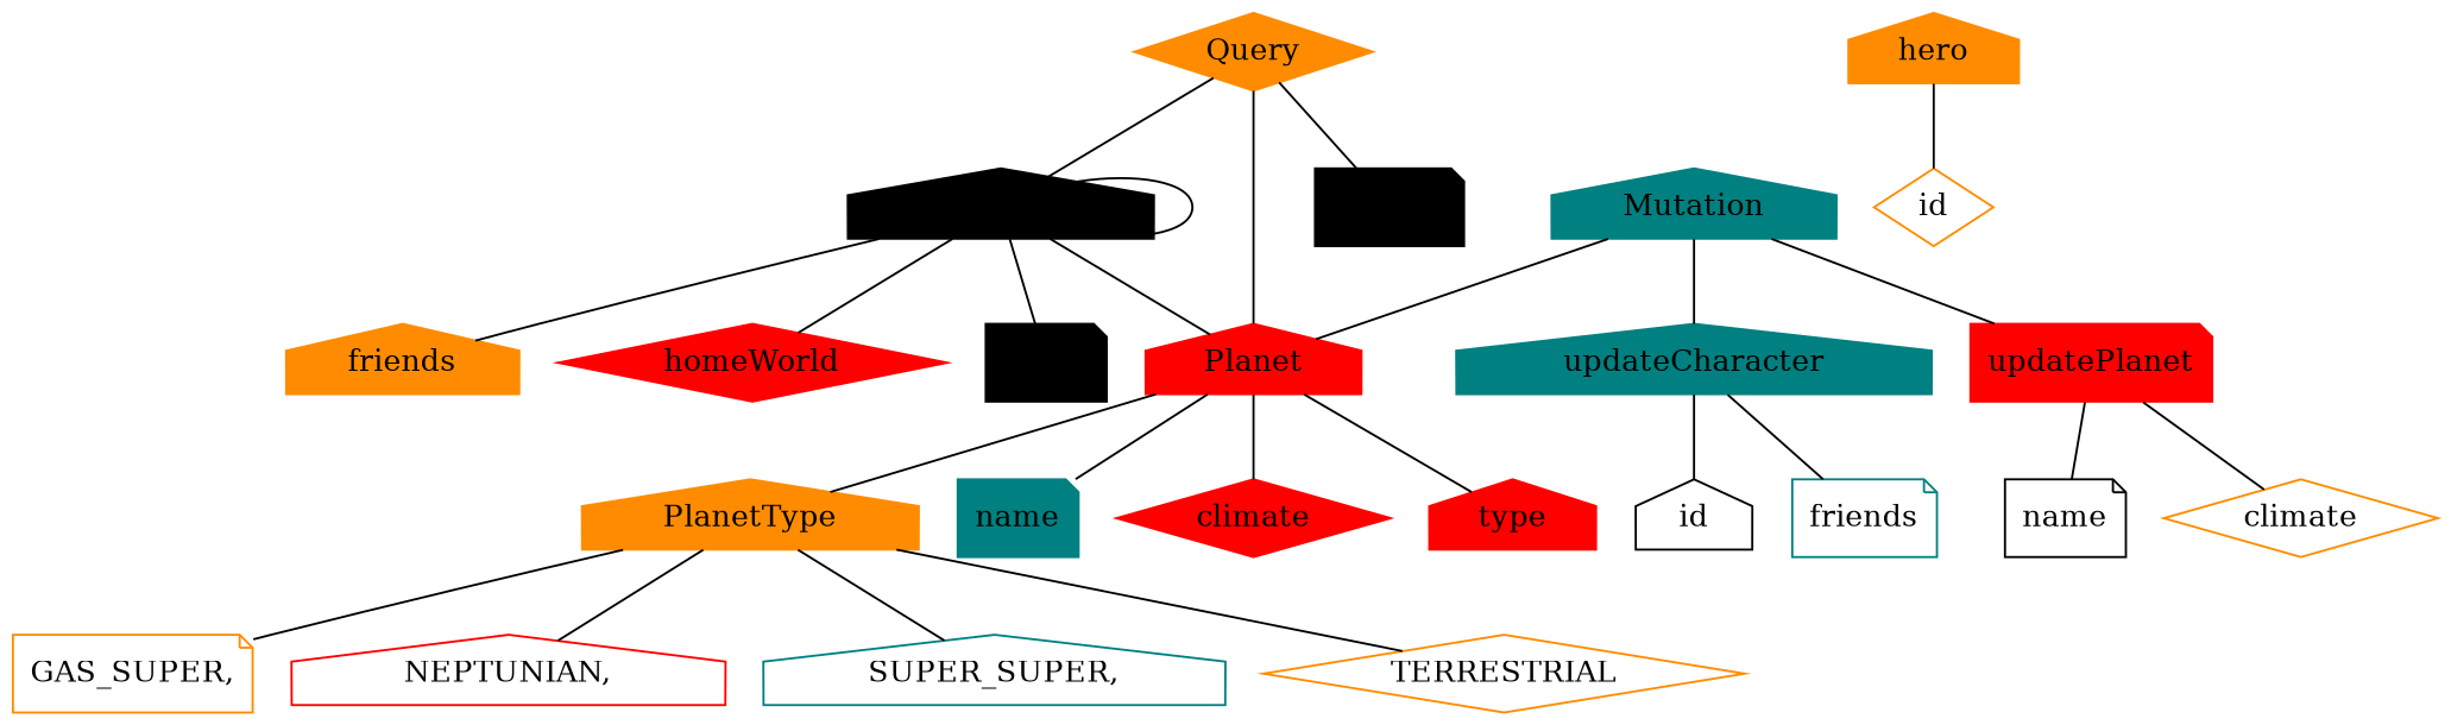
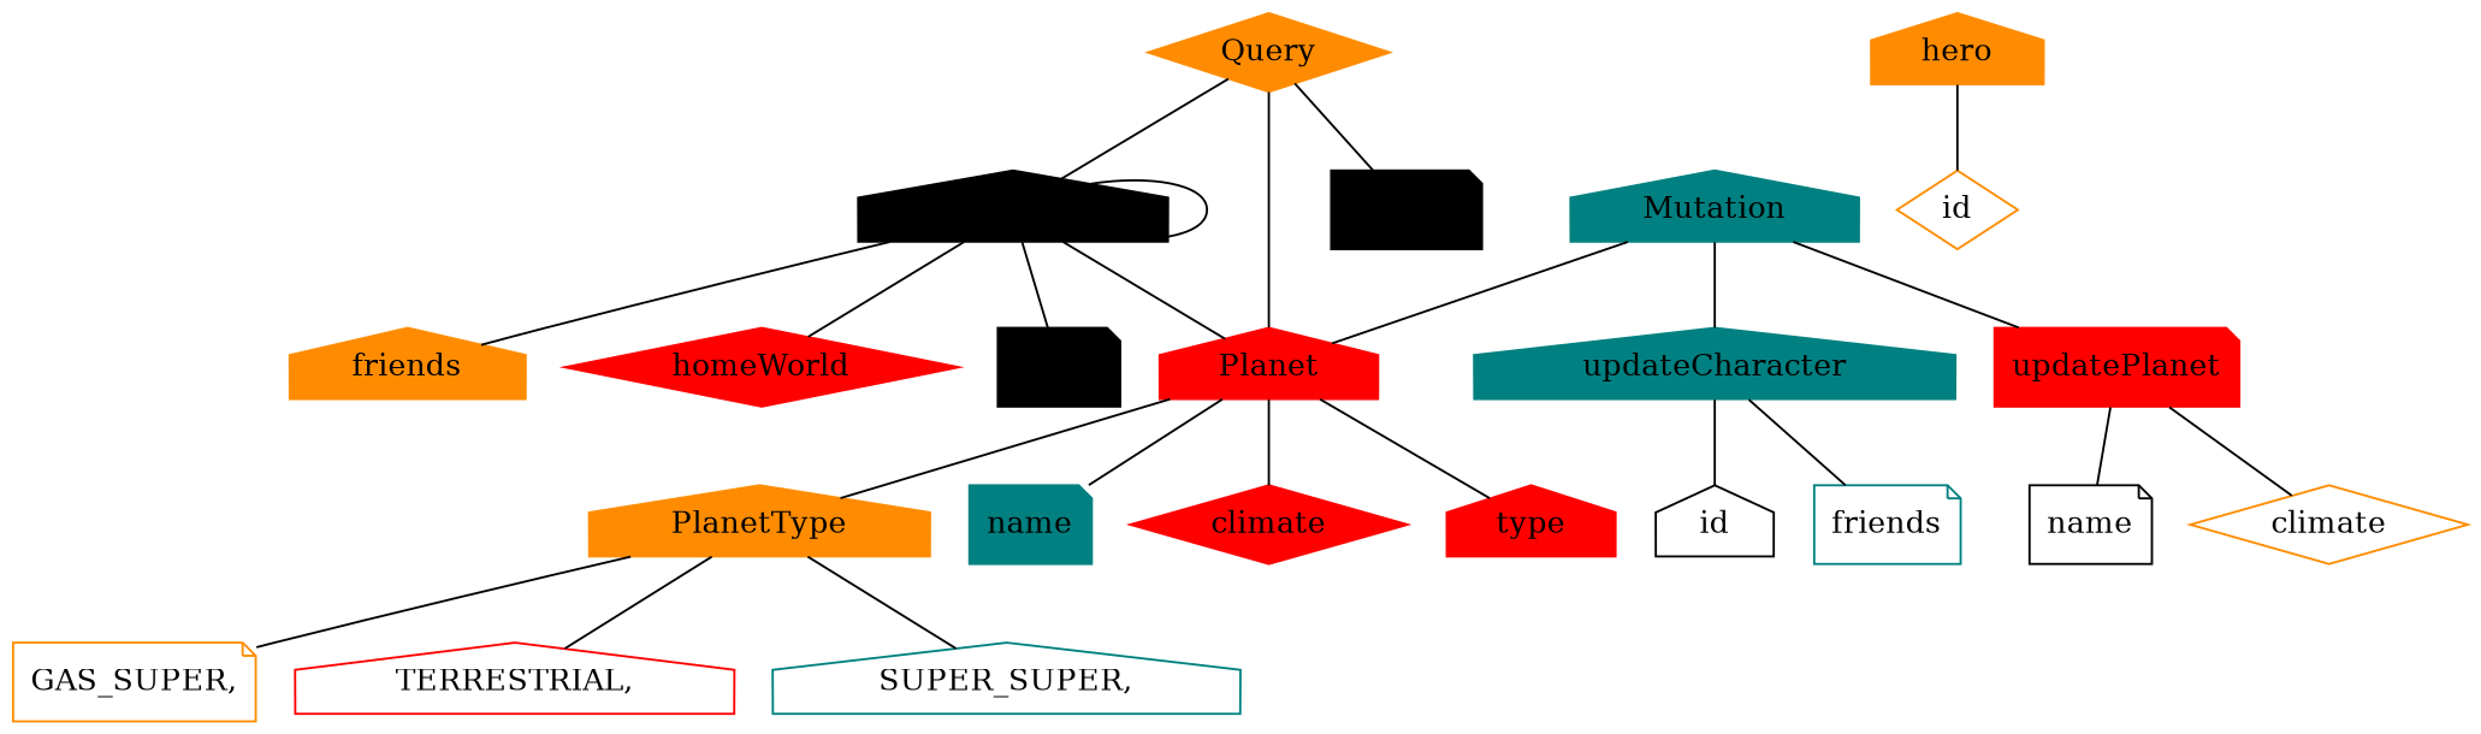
  graph {
    node [color=darkorange shape=house style=filled]
    n1 [label=Query shape=diamond]
    n2 [color=black label=planets shape=note]
    n3 [color=black label=Character]
    n4 [color=red label=Planet]
    n5 [label=hero]
    n6 [label=id shape=diamond style=""]
    n7 [color=black label=name shape=note]
    n8 [label=friends]
    n9 [color=red label=homeWorld shape=diamond]
    n10 [label=PlanetType]
    n11 [color=teal label=name shape=note]
    n12 [color=red label=climate shape=diamond]
    n13 [color=red label=type]
    n14 [label="GAS_SUPER," shape=note style=""]
-   n15 [color=red label="NEPTUNIAN," style=""]
+   n15 [color=red label="TERRESTRIAL," style=""]
    n16 [color=teal label="SUPER_SUPER," style=""]
-   n17 [label=TERRESTRIAL shape=diamond style=""]
    n18 [color=teal label=Mutation]
    n19 [color=teal label=updateCharacter]
    n20 [color=red label=updatePlanet shape=note]
    n21 [color=black label=id style=""]
    n22 [color=teal label=friends shape=note style=""]
    n23 [color=black label=name shape=note style=""]
    n24 [label=climate shape=diamond style=""]
    n1 -- n2
    n1 -- n3
    n1 -- n4
    n3 -- n3
    n3 -- n4
    n3 -- n7
    n3 -- n8
    n3 -- n9
    n4 -- n10
    n4 -- n11
    n4 -- n12
    n4 -- n13
    n5 -- n6
    n10 -- n14
    n10 -- n15
    n10 -- n16
-   n10 -- n17
    n18 -- n4
    n18 -- n19
    n18 -- n20
    n19 -- n21
    n19 -- n22
    n20 -- n23
    n20 -- n24
  }
